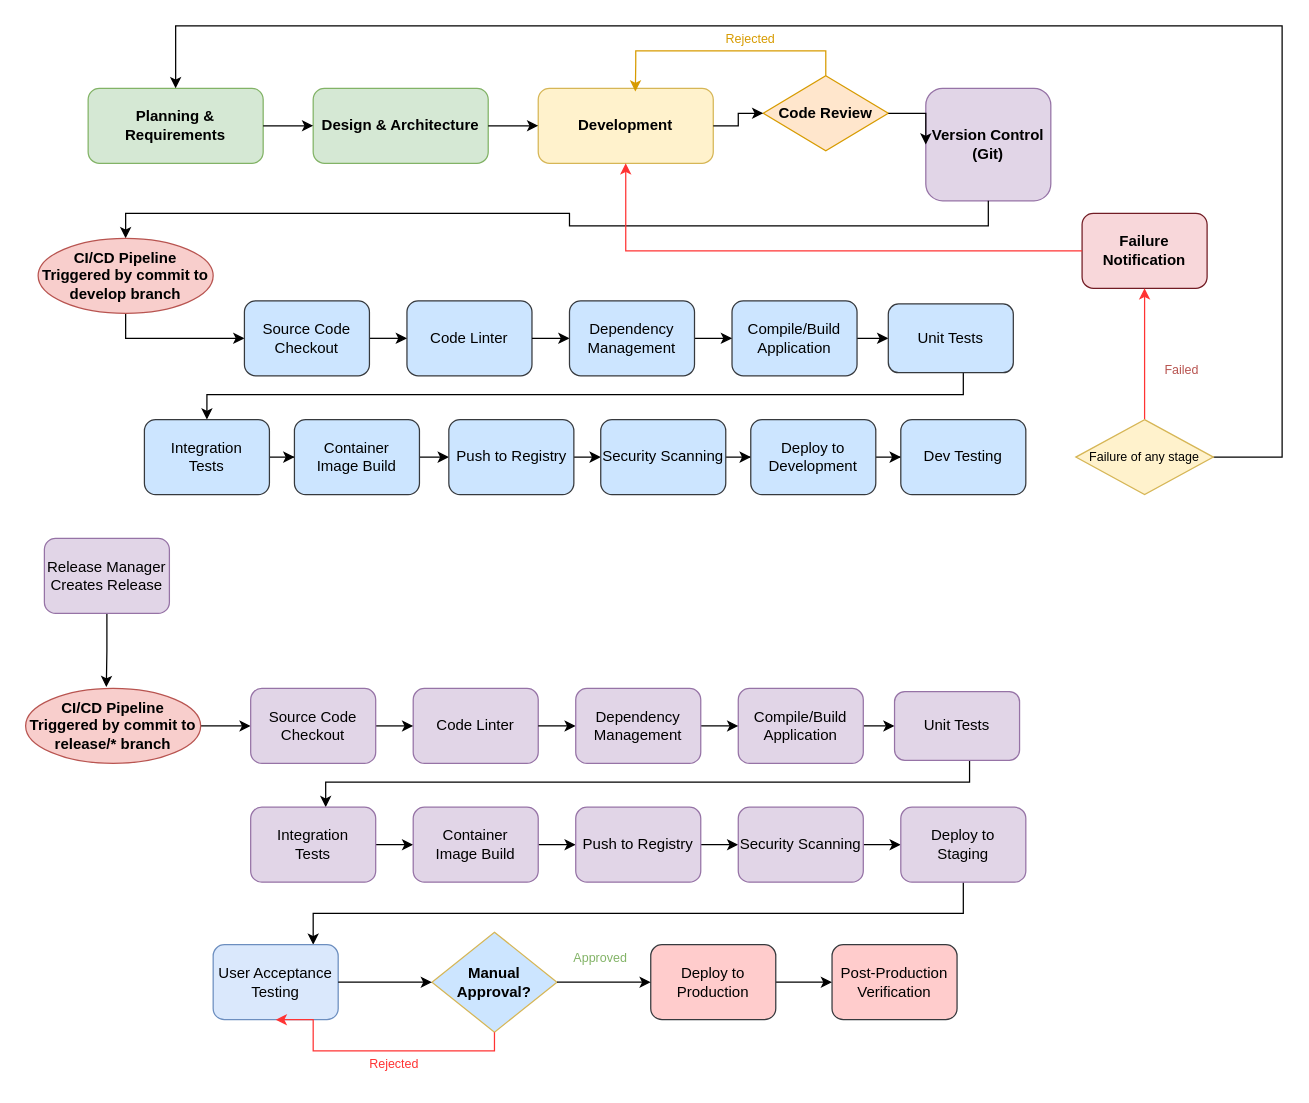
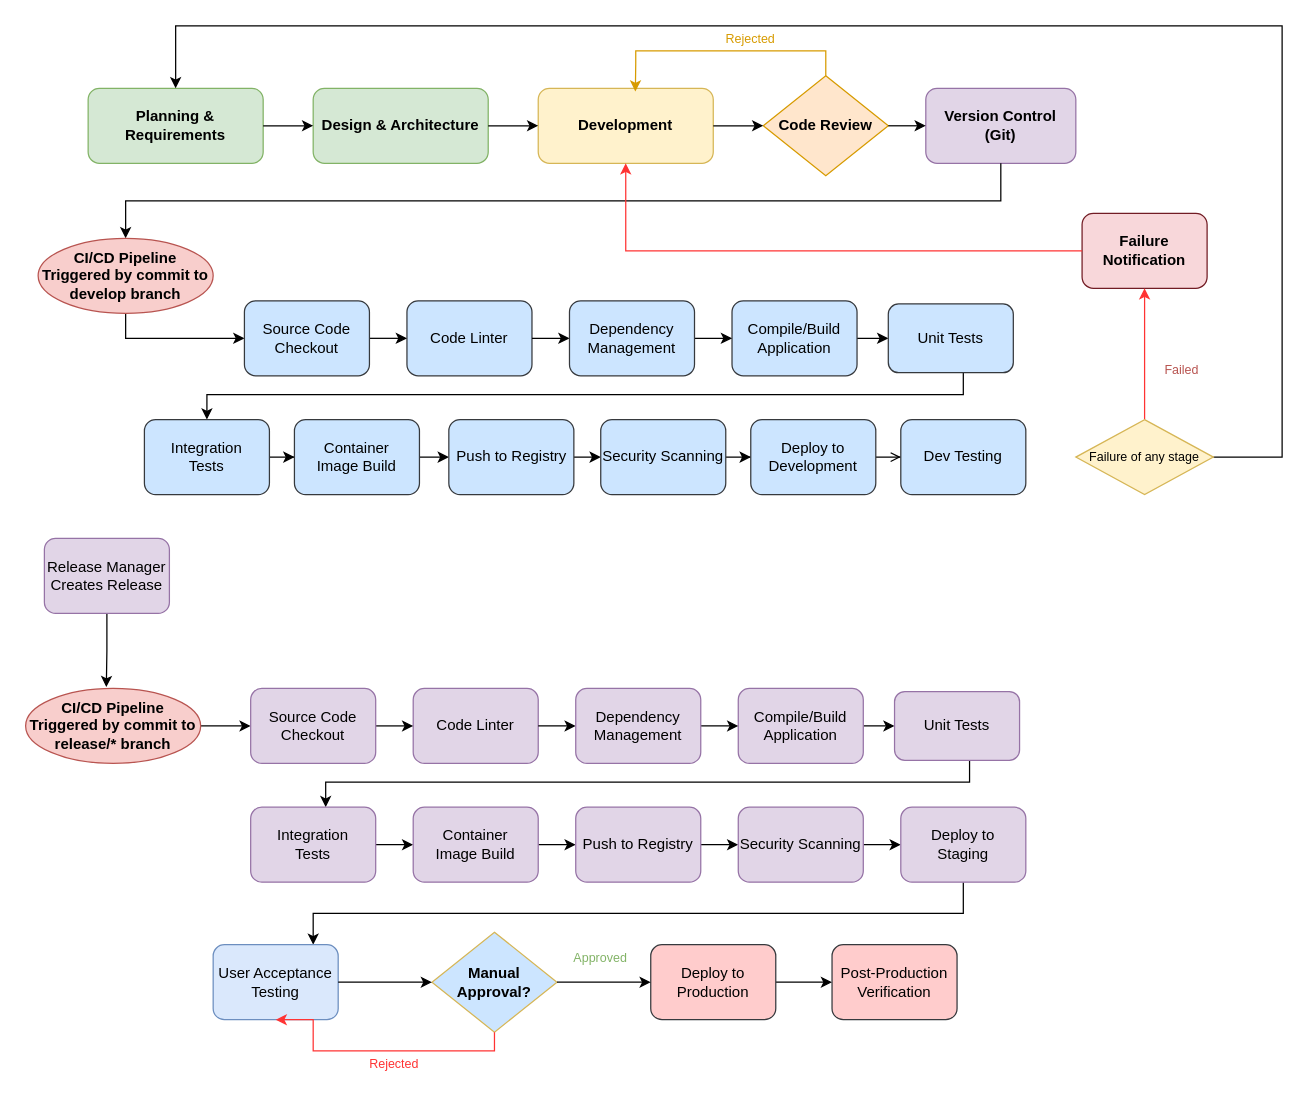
  <mxCell id="0" />
  <mxCell id="1" parent="0" />
  <mxCell id="2" value="Planning &amp; Requirements" style="rounded=1;whiteSpace=wrap;html=1;fillColor=#d5e8d4;strokeColor=#82b366;fontSize=12;fontStyle=1;" vertex="1" parent="1"><mxGeometry x="70" y="70" width="140" height="60" as="geometry" /></mxCell>
  <mxCell id="3" value="Design &amp; Architecture" style="rounded=1;whiteSpace=wrap;html=1;fillColor=#d5e8d4;strokeColor=#82b366;fontSize=12;fontStyle=1;" vertex="1" parent="1"><mxGeometry x="250" y="70" width="140" height="60" as="geometry" /></mxCell>
  <mxCell id="4" value="Development" style="rounded=1;whiteSpace=wrap;html=1;fillColor=#fff2cc;strokeColor=#d6b656;fontSize=12;fontStyle=1;" vertex="1" parent="1"><mxGeometry x="430" y="70" width="140" height="60" as="geometry" /></mxCell>
- <mxCell id="5" value="Code Review" style="rhombus;whiteSpace=wrap;html=1;fillColor=#ffe6cc;strokeColor=#d79b00;fontSize=12;fontStyle=1;" vertex="1" parent="1"><mxGeometry x="610" y="60" width="100" height="60" as="geometry" /></mxCell>
- <mxCell id="6" value="Version Control&#10;(Git)" style="rounded=1;whiteSpace=wrap;html=1;fillColor=#e1d5e7;strokeColor=#9673a6;fontSize=12;fontStyle=1;" vertex="1" parent="1"><mxGeometry x="740" y="70" width="100" height="90" as="geometry" /></mxCell>
+ <mxCell id="5" value="Code Review" style="rhombus;whiteSpace=wrap;html=1;fillColor=#ffe6cc;strokeColor=#d79b00;fontSize=12;fontStyle=1;" vertex="1" parent="1"><mxGeometry x="610" y="60" width="100" height="80" as="geometry" /></mxCell>
+ <mxCell id="6" value="Version Control&#10;(Git)" style="rounded=1;whiteSpace=wrap;html=1;fillColor=#e1d5e7;strokeColor=#9673a6;fontSize=12;fontStyle=1;" vertex="1" parent="1"><mxGeometry x="740" y="70" width="120" height="60" as="geometry" /></mxCell>
  <mxCell id="7" value="Code Linter" style="rounded=1;whiteSpace=wrap;html=1;fillColor=#cce5ff;strokeColor=#36393d;" vertex="1" parent="1"><mxGeometry x="325" y="240" width="100" height="60" as="geometry" /></mxCell>
  <mxCell id="8" value="" style="edgeStyle=orthogonalEdgeStyle;rounded=0;orthogonalLoop=1;jettySize=auto;html=1;" edge="1" parent="1" source="9" target="11"><mxGeometry relative="1" as="geometry" /></mxCell>
  <mxCell id="9" value="Compile/Build&#10;Application" style="rounded=1;whiteSpace=wrap;html=1;fillColor=#cce5ff;strokeColor=#36393d;" vertex="1" parent="1"><mxGeometry x="585" y="240" width="100" height="60" as="geometry" /></mxCell>
  <mxCell id="10" style="edgeStyle=orthogonalEdgeStyle;rounded=0;orthogonalLoop=1;jettySize=auto;html=1;" edge="1" parent="1" source="11" target="13"><mxGeometry relative="1" as="geometry"><Array as="points"><mxPoint x="770" y="315" /><mxPoint x="165" y="315" /></Array></mxGeometry></mxCell>
  <mxCell id="11" value="Unit Tests" style="rounded=1;whiteSpace=wrap;html=1;fillColor=#cce5ff;strokeColor=#36393d;" vertex="1" parent="1"><mxGeometry x="710" y="242.5" width="100" height="55" as="geometry" /></mxCell>
  <mxCell id="12" value="" style="edgeStyle=orthogonalEdgeStyle;rounded=0;orthogonalLoop=1;jettySize=auto;html=1;" edge="1" parent="1" source="13" target="34"><mxGeometry relative="1" as="geometry" /></mxCell>
  <mxCell id="13" value="Integration&lt;br&gt;Tests" style="rounded=1;whiteSpace=wrap;html=1;fillColor=#cce5ff;strokeColor=#36393d;" vertex="1" parent="1"><mxGeometry x="115" y="335" width="100" height="60" as="geometry" /></mxCell>
  <mxCell id="14" value="Failure&#10;Notification" style="rounded=1;whiteSpace=wrap;html=1;fillColor=#f8d7da;strokeColor=#721c24;fontSize=12;fontStyle=1;" vertex="1" parent="1"><mxGeometry x="865" y="170" width="100" height="60" as="geometry" /></mxCell>
  <mxCell id="15" style="edgeStyle=orthogonalEdgeStyle;rounded=0;orthogonalLoop=1;jettySize=auto;html=1;exitX=1;exitY=0.5;exitDx=0;exitDy=0;entryX=0;entryY=0.5;entryDx=0;entryDy=0;" edge="1" parent="1" source="2" target="3"><mxGeometry relative="1" as="geometry" /></mxCell>
  <mxCell id="16" style="edgeStyle=orthogonalEdgeStyle;rounded=0;orthogonalLoop=1;jettySize=auto;html=1;exitX=1;exitY=0.5;exitDx=0;exitDy=0;entryX=0;entryY=0.5;entryDx=0;entryDy=0;" edge="1" parent="1" source="3" target="4"><mxGeometry relative="1" as="geometry" /></mxCell>
  <mxCell id="17" style="edgeStyle=orthogonalEdgeStyle;rounded=0;orthogonalLoop=1;jettySize=auto;html=1;exitX=1;exitY=0.5;exitDx=0;exitDy=0;entryX=0;entryY=0.5;entryDx=0;entryDy=0;" edge="1" parent="1" source="4" target="5"><mxGeometry relative="1" as="geometry" /></mxCell>
  <mxCell id="18" style="edgeStyle=orthogonalEdgeStyle;rounded=0;orthogonalLoop=1;jettySize=auto;html=1;exitX=1;exitY=0.5;exitDx=0;exitDy=0;entryX=0;entryY=0.5;entryDx=0;entryDy=0;" edge="1" parent="1" source="5" target="6"><mxGeometry relative="1" as="geometry" /></mxCell>
  <mxCell id="19" style="edgeStyle=orthogonalEdgeStyle;rounded=0;orthogonalLoop=1;jettySize=auto;html=1;strokeColor=#d79b00;entryX=0.555;entryY=0.044;entryDx=0;entryDy=0;entryPerimeter=0;exitX=0.5;exitY=0;exitDx=0;exitDy=0;" edge="1" parent="1" source="5" target="4"><mxGeometry relative="1" as="geometry"><mxPoint x="670" y="10" as="sourcePoint" /><mxPoint x="510" y="0" as="targetPoint" /><Array as="points"><mxPoint x="660" y="40" /><mxPoint x="508" y="40" /><mxPoint x="508" y="50" /></Array></mxGeometry></mxCell>
  <mxCell id="20" value="Rejected" style="text;html=1;strokeColor=none;fillColor=none;align=center;verticalAlign=middle;whiteSpace=wrap;rounded=0;fontSize=10;fontColor=#d79b00;" vertex="1" parent="1"><mxGeometry x="570" y="20" width="60" height="20" as="geometry" /></mxCell>
  <mxCell id="21" style="edgeStyle=orthogonalEdgeStyle;rounded=0;orthogonalLoop=1;jettySize=auto;html=1;exitX=0.5;exitY=1;exitDx=0;exitDy=0;entryX=0.5;entryY=0;entryDx=0;entryDy=0;" edge="1" parent="1" source="6" target="30"><mxGeometry relative="1" as="geometry" /></mxCell>
  <mxCell id="22" style="edgeStyle=orthogonalEdgeStyle;rounded=0;orthogonalLoop=1;jettySize=auto;html=1;exitX=1;exitY=0.5;exitDx=0;exitDy=0;entryX=0;entryY=0.5;entryDx=0;entryDy=0;" edge="1" parent="1" source="41" target="7"><mxGeometry relative="1" as="geometry" /></mxCell>
  <mxCell id="23" style="edgeStyle=orthogonalEdgeStyle;rounded=0;orthogonalLoop=1;jettySize=auto;html=1;exitX=1;exitY=0.5;exitDx=0;exitDy=0;" edge="1" parent="1" source="7" target="32"><mxGeometry relative="1" as="geometry"><mxPoint x="140" y="234.33" as="sourcePoint" /><mxPoint x="290" y="234.33" as="targetPoint" /></mxGeometry></mxCell>
  <mxCell id="24" value="Failed" style="text;html=1;strokeColor=none;fillColor=none;align=center;verticalAlign=middle;whiteSpace=wrap;rounded=0;fontSize=10;fontColor=#b85450;" vertex="1" parent="1"><mxGeometry x="920" y="285" width="50" height="20" as="geometry" /></mxCell>
  <mxCell id="25" style="edgeStyle=orthogonalEdgeStyle;rounded=0;orthogonalLoop=1;jettySize=auto;html=1;exitX=0;exitY=0.5;exitDx=0;exitDy=0;entryX=0.5;entryY=1;entryDx=0;entryDy=0;strokeColor=#FF3333;" edge="1" parent="1" source="14" target="4"><mxGeometry relative="1" as="geometry" /></mxCell>
  <mxCell id="26" style="edgeStyle=orthogonalEdgeStyle;rounded=0;orthogonalLoop=1;jettySize=auto;html=1;exitX=1;exitY=0.5;exitDx=0;exitDy=0;" edge="1" parent="1" source="28" target="2"><mxGeometry relative="1" as="geometry"><mxPoint x="95" y="500" as="targetPoint" /><mxPoint x="985" y="340" as="sourcePoint" /><Array as="points"><mxPoint x="1025" y="365" /><mxPoint x="1025" y="20" /><mxPoint x="140" y="20" /></Array></mxGeometry></mxCell>
  <mxCell id="27" value="" style="edgeStyle=orthogonalEdgeStyle;rounded=0;orthogonalLoop=1;jettySize=auto;html=1;strokeColor=#FF3333;" edge="1" parent="1" source="28" target="14"><mxGeometry relative="1" as="geometry" /></mxCell>
  <mxCell id="28" value="Failure of any stage" style="rhombus;whiteSpace=wrap;html=1;fillColor=#fff2cc;strokeColor=#d6b656;fontSize=10;" vertex="1" parent="1"><mxGeometry x="860" y="335" width="110" height="60" as="geometry" /></mxCell>
  <mxCell id="29" style="edgeStyle=orthogonalEdgeStyle;rounded=0;orthogonalLoop=1;jettySize=auto;html=1;" edge="1" parent="1" source="30" target="41"><mxGeometry relative="1" as="geometry"><Array as="points"><mxPoint x="100" y="270" /></Array></mxGeometry></mxCell>
  <mxCell id="30" value="CI/CD Pipeline Triggered by commit to develop branch" style="ellipse;whiteSpace=wrap;html=1;fillColor=#f8cecc;strokeColor=#b85450;fontSize=12;fontStyle=1;" vertex="1" parent="1"><mxGeometry x="30" y="190" width="140" height="60" as="geometry" /></mxCell>
  <mxCell id="31" value="" style="edgeStyle=orthogonalEdgeStyle;rounded=0;orthogonalLoop=1;jettySize=auto;html=1;" edge="1" parent="1" source="32" target="9"><mxGeometry relative="1" as="geometry" /></mxCell>
  <mxCell id="32" value="Dependency&lt;br&gt;Management" style="rounded=1;whiteSpace=wrap;html=1;fillColor=#cce5ff;strokeColor=#36393d;" vertex="1" parent="1"><mxGeometry x="455" y="240" width="100" height="60" as="geometry" /></mxCell>
  <mxCell id="33" value="" style="edgeStyle=orthogonalEdgeStyle;rounded=0;orthogonalLoop=1;jettySize=auto;html=1;" edge="1" parent="1" source="34" target="36"><mxGeometry relative="1" as="geometry" /></mxCell>
  <mxCell id="34" value="Container&lt;br&gt;Image Build" style="rounded=1;whiteSpace=wrap;html=1;fillColor=#cce5ff;strokeColor=#36393d;" vertex="1" parent="1"><mxGeometry x="235" y="335" width="100" height="60" as="geometry" /></mxCell>
  <mxCell id="35" value="" style="edgeStyle=orthogonalEdgeStyle;rounded=0;orthogonalLoop=1;jettySize=auto;html=1;" edge="1" parent="1" source="36" target="38"><mxGeometry relative="1" as="geometry" /></mxCell>
  <mxCell id="36" value="Push to Registry" style="rounded=1;whiteSpace=wrap;html=1;fillColor=#cce5ff;strokeColor=#36393d;" vertex="1" parent="1"><mxGeometry x="358.5" y="335" width="100" height="60" as="geometry" /></mxCell>
  <mxCell id="37" value="" style="edgeStyle=orthogonalEdgeStyle;rounded=0;orthogonalLoop=1;jettySize=auto;html=1;" edge="1" parent="1" source="38" target="40"><mxGeometry relative="1" as="geometry" /></mxCell>
  <mxCell id="38" value="Security Scanning" style="rounded=1;whiteSpace=wrap;html=1;fillColor=#cce5ff;strokeColor=#36393d;" vertex="1" parent="1"><mxGeometry x="480" y="335" width="100" height="60" as="geometry" /></mxCell>
- <mxCell id="39" value="" style="edgeStyle=orthogonalEdgeStyle;rounded=0;orthogonalLoop=1;jettySize=auto;html=1;" edge="1" parent="1" source="40" target="73"><mxGeometry relative="1" as="geometry" /></mxCell>
+ <mxCell id="39" value="" style="edgeStyle=orthogonalEdgeStyle;rounded=0;orthogonalLoop=1;jettySize=auto;html=1;endArrow=open;" edge="1" parent="1" source="40" target="73"><mxGeometry relative="1" as="geometry" /></mxCell>
  <mxCell id="40" value="Deploy to&lt;br&gt;Development" style="rounded=1;whiteSpace=wrap;html=1;fillColor=#cce5ff;strokeColor=#36393d;" vertex="1" parent="1"><mxGeometry x="600" y="335" width="100" height="60" as="geometry" /></mxCell>
  <mxCell id="41" value="Source Code&#10;Checkout" style="rounded=1;whiteSpace=wrap;html=1;fillColor=#cce5ff;strokeColor=#36393d;" vertex="1" parent="1"><mxGeometry x="195" y="240" width="100" height="60" as="geometry" /></mxCell>
  <mxCell id="42" value="Code Linter" style="rounded=1;whiteSpace=wrap;html=1;fillColor=#e1d5e7;strokeColor=#9673a6;" vertex="1" parent="1"><mxGeometry x="330" y="550" width="100" height="60" as="geometry" /></mxCell>
  <mxCell id="43" value="" style="edgeStyle=orthogonalEdgeStyle;rounded=0;orthogonalLoop=1;jettySize=auto;html=1;" edge="1" parent="1" source="44" target="46"><mxGeometry relative="1" as="geometry" /></mxCell>
  <mxCell id="44" value="Compile/Build&#10;Application" style="rounded=1;whiteSpace=wrap;html=1;fillColor=#e1d5e7;strokeColor=#9673a6;" vertex="1" parent="1"><mxGeometry x="590" y="550" width="100" height="60" as="geometry" /></mxCell>
  <mxCell id="45" style="edgeStyle=orthogonalEdgeStyle;rounded=0;orthogonalLoop=1;jettySize=auto;html=1;" edge="1" parent="1" source="46" target="48"><mxGeometry relative="1" as="geometry"><Array as="points"><mxPoint x="775" y="625" /><mxPoint x="260" y="625" /></Array></mxGeometry></mxCell>
  <mxCell id="46" value="Unit Tests" style="rounded=1;whiteSpace=wrap;html=1;fillColor=#e1d5e7;strokeColor=#9673a6;" vertex="1" parent="1"><mxGeometry x="715" y="552.5" width="100" height="55" as="geometry" /></mxCell>
  <mxCell id="47" value="" style="edgeStyle=orthogonalEdgeStyle;rounded=0;orthogonalLoop=1;jettySize=auto;html=1;" edge="1" parent="1" source="48" target="56"><mxGeometry relative="1" as="geometry" /></mxCell>
  <mxCell id="48" value="Integration&lt;br&gt;Tests" style="rounded=1;whiteSpace=wrap;html=1;fillColor=#e1d5e7;strokeColor=#9673a6;" vertex="1" parent="1"><mxGeometry x="200" y="645" width="100" height="60" as="geometry" /></mxCell>
  <mxCell id="49" style="edgeStyle=orthogonalEdgeStyle;rounded=0;orthogonalLoop=1;jettySize=auto;html=1;exitX=1;exitY=0.5;exitDx=0;exitDy=0;entryX=0;entryY=0.5;entryDx=0;entryDy=0;" edge="1" parent="1" source="63" target="42"><mxGeometry relative="1" as="geometry" /></mxCell>
  <mxCell id="50" style="edgeStyle=orthogonalEdgeStyle;rounded=0;orthogonalLoop=1;jettySize=auto;html=1;exitX=1;exitY=0.5;exitDx=0;exitDy=0;" edge="1" parent="1" source="42" target="54"><mxGeometry relative="1" as="geometry"><mxPoint x="145" y="544.33" as="sourcePoint" /><mxPoint x="295" y="544.33" as="targetPoint" /></mxGeometry></mxCell>
  <mxCell id="51" value="" style="edgeStyle=orthogonalEdgeStyle;rounded=0;orthogonalLoop=1;jettySize=auto;html=1;" edge="1" parent="1" source="52" target="63"><mxGeometry relative="1" as="geometry" /></mxCell>
  <mxCell id="52" value="CI/CD Pipeline Triggered by commit to release/* branch" style="ellipse;whiteSpace=wrap;html=1;fillColor=#f8cecc;strokeColor=#b85450;fontSize=12;fontStyle=1;" vertex="1" parent="1"><mxGeometry x="20" y="550" width="140" height="60" as="geometry" /></mxCell>
  <mxCell id="53" value="" style="edgeStyle=orthogonalEdgeStyle;rounded=0;orthogonalLoop=1;jettySize=auto;html=1;" edge="1" parent="1" source="54" target="44"><mxGeometry relative="1" as="geometry" /></mxCell>
  <mxCell id="54" value="Dependency&lt;br&gt;Management" style="rounded=1;whiteSpace=wrap;html=1;fillColor=#e1d5e7;strokeColor=#9673a6;" vertex="1" parent="1"><mxGeometry x="460" y="550" width="100" height="60" as="geometry" /></mxCell>
  <mxCell id="55" value="" style="edgeStyle=orthogonalEdgeStyle;rounded=0;orthogonalLoop=1;jettySize=auto;html=1;" edge="1" parent="1" source="56" target="58"><mxGeometry relative="1" as="geometry" /></mxCell>
  <mxCell id="56" value="Container&lt;br&gt;Image Build" style="rounded=1;whiteSpace=wrap;html=1;fillColor=#e1d5e7;strokeColor=#9673a6;" vertex="1" parent="1"><mxGeometry x="330" y="645" width="100" height="60" as="geometry" /></mxCell>
  <mxCell id="57" value="" style="edgeStyle=orthogonalEdgeStyle;rounded=0;orthogonalLoop=1;jettySize=auto;html=1;" edge="1" parent="1" source="58" target="60"><mxGeometry relative="1" as="geometry" /></mxCell>
  <mxCell id="58" value="Push to Registry" style="rounded=1;whiteSpace=wrap;html=1;fillColor=#e1d5e7;strokeColor=#9673a6;" vertex="1" parent="1"><mxGeometry x="460" y="645" width="100" height="60" as="geometry" /></mxCell>
  <mxCell id="59" value="" style="edgeStyle=orthogonalEdgeStyle;rounded=0;orthogonalLoop=1;jettySize=auto;html=1;" edge="1" parent="1" source="60" target="62"><mxGeometry relative="1" as="geometry" /></mxCell>
  <mxCell id="60" value="Security Scanning" style="rounded=1;whiteSpace=wrap;html=1;fillColor=#e1d5e7;strokeColor=#9673a6;" vertex="1" parent="1"><mxGeometry x="590" y="645" width="100" height="60" as="geometry" /></mxCell>
  <mxCell id="61" style="edgeStyle=orthogonalEdgeStyle;rounded=0;orthogonalLoop=1;jettySize=auto;html=1;" edge="1" parent="1" source="62" target="64"><mxGeometry relative="1" as="geometry"><Array as="points"><mxPoint x="770" y="730" /><mxPoint x="250" y="730" /></Array></mxGeometry></mxCell>
  <mxCell id="62" value="Deploy to&lt;br&gt;Staging" style="rounded=1;whiteSpace=wrap;html=1;fillColor=#e1d5e7;strokeColor=#9673a6;" vertex="1" parent="1"><mxGeometry x="720" y="645" width="100" height="60" as="geometry" /></mxCell>
  <mxCell id="63" value="Source Code&#10;Checkout" style="rounded=1;whiteSpace=wrap;html=1;fillColor=#e1d5e7;strokeColor=#9673a6;" vertex="1" parent="1"><mxGeometry x="200" y="550" width="100" height="60" as="geometry" /></mxCell>
  <mxCell id="64" value="User Acceptance&#10;Testing" style="rounded=1;whiteSpace=wrap;html=1;fillColor=#dae8fc;strokeColor=#6c8ebf;" vertex="1" parent="1"><mxGeometry x="170" y="755" width="100" height="60" as="geometry" /></mxCell>
  <mxCell id="65" value="Manual&#10;Approval?" style="rhombus;whiteSpace=wrap;html=1;fillColor=#cce5ff;strokeColor=#d6b656;fontSize=12;fontStyle=1;" vertex="1" parent="1"><mxGeometry x="345" y="745" width="100" height="80" as="geometry" /></mxCell>
  <mxCell id="66" value="" style="edgeStyle=orthogonalEdgeStyle;rounded=0;orthogonalLoop=1;jettySize=auto;html=1;" edge="1" parent="1" source="67" target="76"><mxGeometry relative="1" as="geometry" /></mxCell>
  <mxCell id="67" value="Deploy to&#10;Production" style="rounded=1;whiteSpace=wrap;html=1;fillColor=#ffcccc;strokeColor=#36393d;" vertex="1" parent="1"><mxGeometry x="520" y="755" width="100" height="60" as="geometry" /></mxCell>
  <mxCell id="68" style="edgeStyle=orthogonalEdgeStyle;rounded=0;orthogonalLoop=1;jettySize=auto;html=1;exitX=1;exitY=0.5;exitDx=0;exitDy=0;entryX=0;entryY=0.5;entryDx=0;entryDy=0;" edge="1" parent="1" source="64" target="65"><mxGeometry relative="1" as="geometry" /></mxCell>
  <mxCell id="69" style="edgeStyle=orthogonalEdgeStyle;rounded=0;orthogonalLoop=1;jettySize=auto;html=1;exitX=1;exitY=0.5;exitDx=0;exitDy=0;entryX=0;entryY=0.5;entryDx=0;entryDy=0;" edge="1" parent="1" source="65" target="67"><mxGeometry relative="1" as="geometry" /></mxCell>
  <mxCell id="70" value="Approved" style="text;html=1;strokeColor=none;fillColor=none;align=center;verticalAlign=middle;whiteSpace=wrap;rounded=0;fontSize=10;fontColor=#82b366;" vertex="1" parent="1"><mxGeometry x="450" y="755" width="60" height="20" as="geometry" /></mxCell>
  <mxCell id="71" style="edgeStyle=orthogonalEdgeStyle;rounded=0;orthogonalLoop=1;jettySize=auto;html=1;exitX=0.5;exitY=1;exitDx=0;exitDy=0;entryX=0.5;entryY=1;entryDx=0;entryDy=0;strokeColor=#FF3333;" edge="1" parent="1" source="65" target="64"><mxGeometry relative="1" as="geometry"><Array as="points"><mxPoint x="395" y="840" /><mxPoint x="250" y="840" /></Array></mxGeometry></mxCell>
  <mxCell id="72" value="Rejected" style="text;html=1;strokeColor=none;fillColor=none;align=center;verticalAlign=middle;whiteSpace=wrap;rounded=0;fontSize=10;fontColor=#FF3333;" vertex="1" parent="1"><mxGeometry x="285" y="840" width="60" height="20" as="geometry" /></mxCell>
  <mxCell id="73" value="Dev Testing" style="rounded=1;whiteSpace=wrap;html=1;fillColor=#cce5ff;strokeColor=#36393d;" vertex="1" parent="1"><mxGeometry x="720" y="335" width="100" height="60" as="geometry" /></mxCell>
  <mxCell id="74" style="edgeStyle=orthogonalEdgeStyle;rounded=0;orthogonalLoop=1;jettySize=auto;html=1;entryX=0.461;entryY=-0.017;entryDx=0;entryDy=0;entryPerimeter=0;exitX=0.5;exitY=1;exitDx=0;exitDy=0;" edge="1" parent="1" source="75" target="52"><mxGeometry relative="1" as="geometry"><mxPoint x="90" y="510" as="sourcePoint" /></mxGeometry></mxCell>
  <mxCell id="75" value="Release Manager Creates Release" style="rounded=1;whiteSpace=wrap;html=1;fillColor=#e1d5e7;strokeColor=#9673a6;" vertex="1" parent="1"><mxGeometry x="35" y="430" width="100" height="60" as="geometry" /></mxCell>
  <mxCell id="76" value="Post-Production&#10;Verification" style="rounded=1;whiteSpace=wrap;html=1;fillColor=#ffcccc;strokeColor=#36393d;" vertex="1" parent="1"><mxGeometry x="665" y="755" width="100" height="60" as="geometry" /></mxCell>
